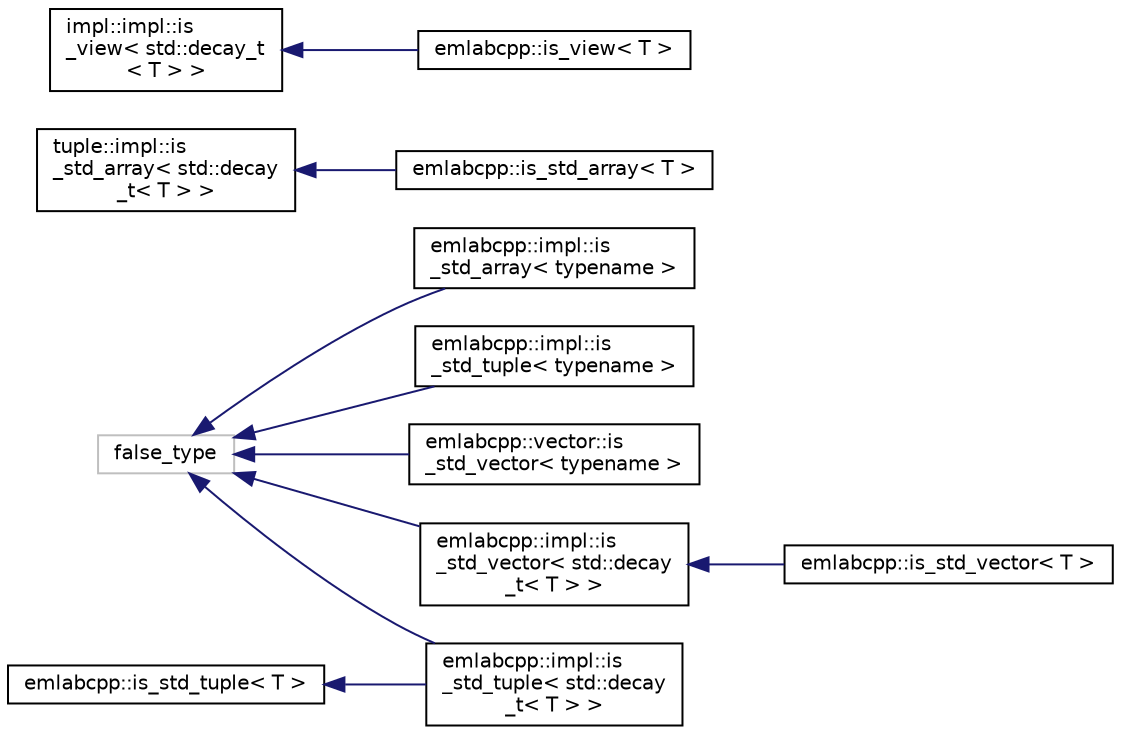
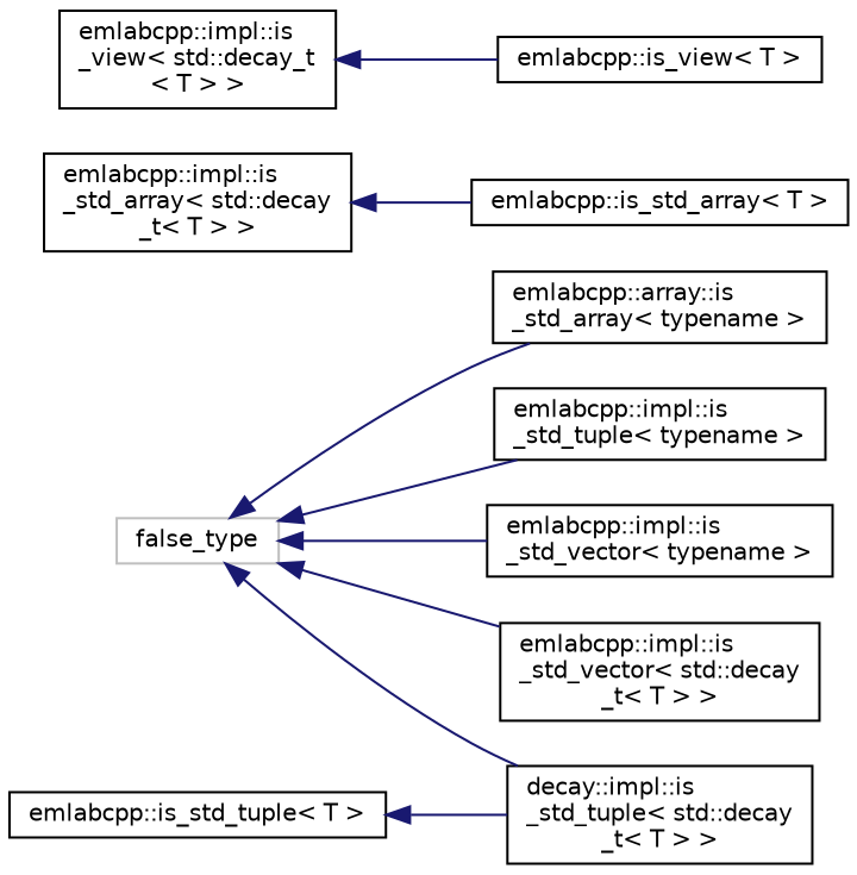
  digraph {
    rankdir=LR
    node [color=black fillcolor=white fontname=Helvetica fontsize=10 shape=record style=filled]
    edge [color=midnightblue dir=back fontname=Helvetica fontsize=10 labelfontname=Helvetica labelfontsize=10 style=solid]
    n1 [color=grey75 height=0.2 label=false_type width=0.4]
-   n2 [height=0.2 label="emlabcpp::impl::is\l_std_array\< typename \>" width=0.4]
+   n2 [height=0.2 label="emlabcpp::array::is\l_std_array\< typename \>" width=0.4]
    n3 [height=0.2 label="emlabcpp::impl::is\l_std_tuple\< typename \>" width=0.4]
-   n4 [height=0.2 label="emlabcpp::vector::is\l_std_vector\< typename \>" width=0.4]
-   n5 [height=0.2 label="emlabcpp::impl::is\l_std_tuple\< std::decay\l_t\< T \> \>" width=0.4]
+   n4 [height=0.2 label="emlabcpp::impl::is\l_std_vector\< typename \>" width=0.4]
+   n5 [height=0.2 label="decay::impl::is\l_std_tuple\< std::decay\l_t\< T \> \>" width=0.4]
    n6 [height=0.2 label="emlabcpp::impl::is\l_std_vector\< std::decay\l_t\< T \> \>" width=0.4]
-   n7 [height=0.2 label="tuple::impl::is\l_std_array\< std::decay\l_t\< T \> \>" width=0.4]
+   n7 [height=0.2 label="emlabcpp::impl::is\l_std_array\< std::decay\l_t\< T \> \>" width=0.4]
    n8 [height=0.2 label="emlabcpp::is_std_array\< T \>" width=0.4]
-   n9 [height=0.2 label="emlabcpp::is_std_vector\< T \>" width=0.4]
-   n10 [height=0.2 label="impl::impl::is\l_view\< std::decay_t\l\< T \> \>" width=0.4]
+   n10 [height=0.2 label="emlabcpp::impl::is\l_view\< std::decay_t\l\< T \> \>" width=0.4]
    n11 [height=0.2 label="emlabcpp::is_view\< T \>" width=0.4]
    n12 [height=0.2 label="emlabcpp::is_std_tuple\< T \>" width=0.4]
    n1 -> n2
    n1 -> n3
    n1 -> n4
    n1 -> n5
    n1 -> n6
-   n6 -> n9
    n7 -> n8
    n10 -> n11
    n12 -> n5
  }
